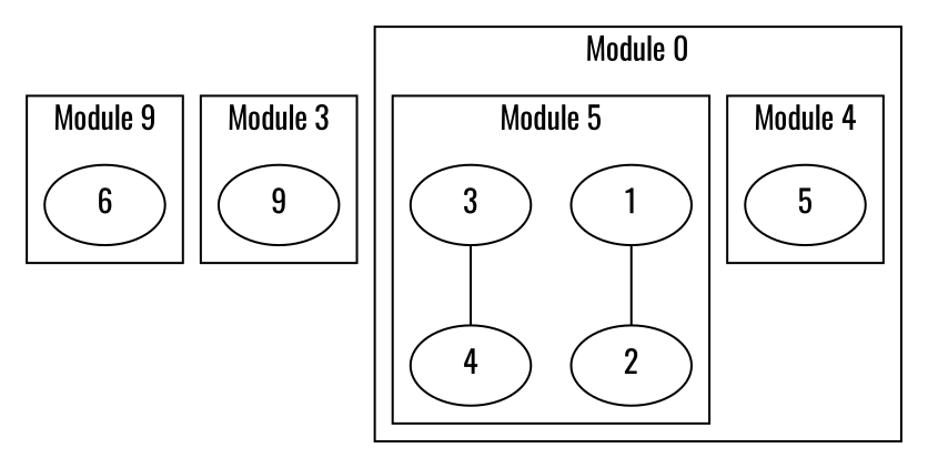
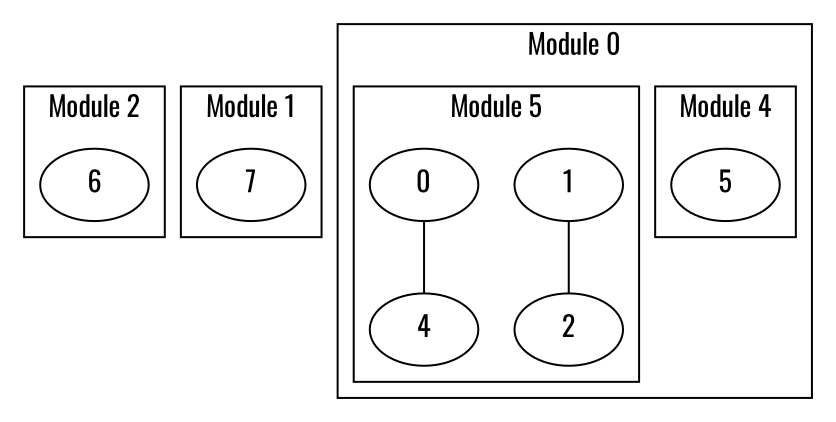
  graph {
    fontname=Oswald
    node [fontname=Oswald]
    edge [fontname=Oswald]
    6
-   7 [label=9]
+   7
    5
    1
    2
-   3
+   3 [label=0]
    4
    subgraph cluster_1 {
-     label="Module 9"
+     label="Module 2"
      6
    }
    subgraph cluster_2 {
-     label="Module 3"
+     label="Module 1"
      7
    }
    subgraph cluster_3 {
      label="Module 0"
      subgraph cluster_4 {
        label="Module 4"
        5
      }
      subgraph cluster_5 {
        label="Module 5"
        1
        2
        3
        4
      }
    }
    1 -- 2
    3 -- 4
  }
